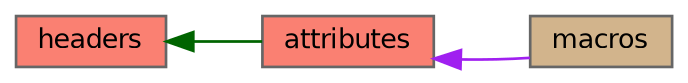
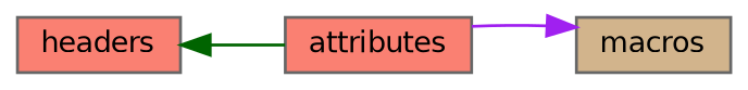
  digraph {
    rankdir=LR
    node [color=grey40 fillcolor=salmon fontname=Helvetica fontsize=10 shape=box style=filled]
    edge [dir=back fontname=Helvetica fontsize=10 labelfontname=Helvetica labelfontsize=10 shape=plaintext style=solid]
    n1 [height=0.2 label=attributes width=0.4]
    n2 [height=0.2 label=headers width=0.4]
    n3 [color=gray40 fillcolor=tan fontcolor=black height=0.2 label=macros width=0.4]
    n2 -> n1 [color=darkgreen]
-   n1 -> n3 [color=purple]
+   n3 -> n1 [color=purple]
  }
